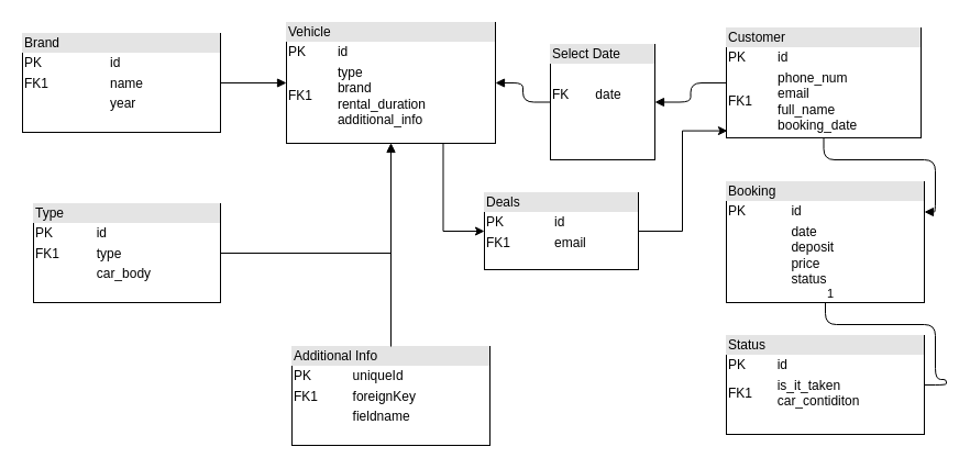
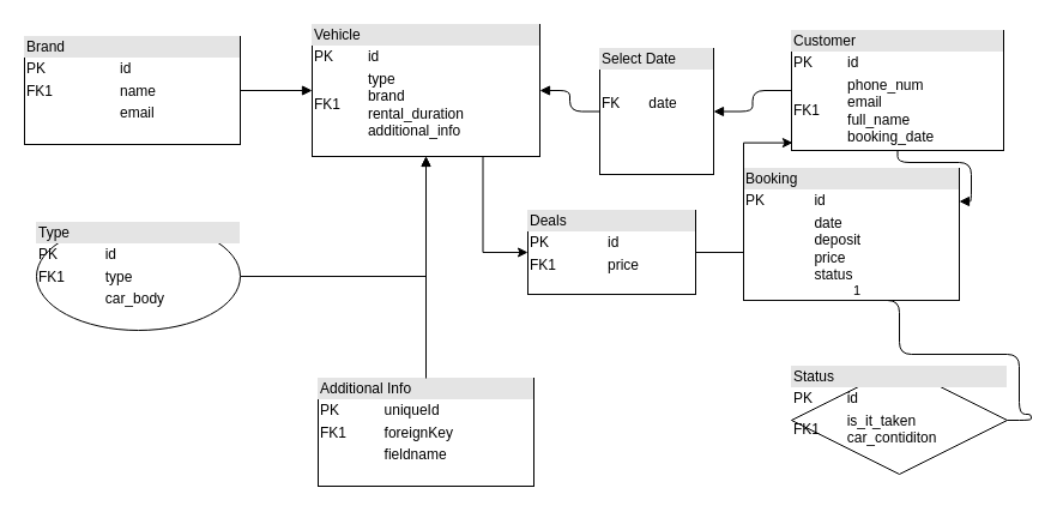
  <mxCell id="0" />
  <mxCell id="1" parent="0" />
  <mxCell id="2" style="edgeStyle=orthogonalEdgeStyle;rounded=0;orthogonalLoop=1;jettySize=auto;html=1;exitX=0.75;exitY=1;exitDx=0;exitDy=0;entryX=0;entryY=0.5;entryDx=0;entryDy=0;" edge="1" parent="1" source="3" target="20"><mxGeometry relative="1" as="geometry" /></mxCell>
  <mxCell id="3" value="&lt;div style=&quot;box-sizing: border-box ; width: 100% ; background: #e4e4e4 ; padding: 2px&quot;&gt;Vehicle&lt;/div&gt;&lt;table style=&quot;width: 100% ; font-size: 1em&quot; cellpadding=&quot;2&quot; cellspacing=&quot;0&quot;&gt;&lt;tbody&gt;&lt;tr&gt;&lt;td&gt;PK&lt;/td&gt;&lt;td&gt;id&lt;/td&gt;&lt;/tr&gt;&lt;tr&gt;&lt;td&gt;FK1&lt;/td&gt;&lt;td&gt;type&lt;br&gt;brand&lt;br&gt;rental_duration&lt;br&gt;additional_info&lt;br&gt;&lt;/td&gt;&lt;/tr&gt;&lt;tr&gt;&lt;td&gt;&lt;/td&gt;&lt;td&gt;&lt;br&gt;&lt;br&gt;&lt;/td&gt;&lt;/tr&gt;&lt;/tbody&gt;&lt;/table&gt;" style="verticalAlign=top;align=left;overflow=fill;html=1;" parent="1" vertex="1"><mxGeometry x="260" y="20" width="190" height="110" as="geometry" /></mxCell>
  <mxCell id="4" value="&lt;div style=&quot;box-sizing: border-box ; width: 100% ; background: #e4e4e4 ; padding: 2px&quot;&gt;Customer&lt;/div&gt;&lt;table style=&quot;width: 100% ; font-size: 1em&quot; cellpadding=&quot;2&quot; cellspacing=&quot;0&quot;&gt;&lt;tbody&gt;&lt;tr&gt;&lt;td&gt;PK&lt;/td&gt;&lt;td&gt;id&lt;/td&gt;&lt;/tr&gt;&lt;tr&gt;&lt;td&gt;FK1&lt;/td&gt;&lt;td&gt;phone_num&lt;br&gt;email&lt;br&gt;full_name&lt;br&gt;booking_date&lt;/td&gt;&lt;/tr&gt;&lt;tr&gt;&lt;td&gt;&lt;br&gt;&lt;/td&gt;&lt;td&gt;&lt;br&gt;&lt;/td&gt;&lt;/tr&gt;&lt;/tbody&gt;&lt;/table&gt;" style="verticalAlign=top;align=left;overflow=fill;html=1;" parent="1" vertex="1"><mxGeometry x="660" y="25" width="177" height="100" as="geometry" /></mxCell>
  <mxCell id="5" value="&lt;div style=&quot;box-sizing: border-box ; width: 100% ; background: #e4e4e4 ; padding: 2px&quot;&gt;Additional Info&lt;/div&gt;&lt;table style=&quot;width: 100% ; font-size: 1em&quot; cellpadding=&quot;2&quot; cellspacing=&quot;0&quot;&gt;&lt;tbody&gt;&lt;tr&gt;&lt;td&gt;PK&lt;/td&gt;&lt;td&gt;uniqueId&lt;/td&gt;&lt;/tr&gt;&lt;tr&gt;&lt;td&gt;FK1&lt;/td&gt;&lt;td&gt;foreignKey&lt;/td&gt;&lt;/tr&gt;&lt;tr&gt;&lt;td&gt;&lt;/td&gt;&lt;td&gt;fieldname&lt;/td&gt;&lt;/tr&gt;&lt;/tbody&gt;&lt;/table&gt;" style="verticalAlign=top;align=left;overflow=fill;html=1;" vertex="1" parent="1"><mxGeometry x="265" y="315" width="180" height="90" as="geometry" /></mxCell>
- <mxCell id="6" value="&lt;div style=&quot;box-sizing: border-box ; width: 100% ; background: #e4e4e4 ; padding: 2px&quot;&gt;Booking&lt;/div&gt;&lt;table style=&quot;width: 100% ; font-size: 1em&quot; cellpadding=&quot;2&quot; cellspacing=&quot;0&quot;&gt;&lt;tbody&gt;&lt;tr&gt;&lt;td&gt;PK&lt;/td&gt;&lt;td&gt;id&lt;/td&gt;&lt;/tr&gt;&lt;tr&gt;&lt;td&gt;&lt;br&gt;&lt;/td&gt;&lt;td&gt;date&lt;br&gt;deposit&lt;br&gt;price&lt;br&gt;status&lt;/td&gt;&lt;/tr&gt;&lt;/tbody&gt;&lt;/table&gt;" style="verticalAlign=top;align=left;overflow=fill;html=1;" vertex="1" parent="1"><mxGeometry x="660" y="165" width="180" height="110" as="geometry" /></mxCell>
+ <mxCell id="6" value="&lt;div style=&quot;box-sizing: border-box ; width: 100% ; background: #e4e4e4 ; padding: 2px&quot;&gt;Booking&lt;/div&gt;&lt;table style=&quot;width: 100% ; font-size: 1em&quot; cellpadding=&quot;2&quot; cellspacing=&quot;0&quot;&gt;&lt;tbody&gt;&lt;tr&gt;&lt;td&gt;PK&lt;/td&gt;&lt;td&gt;id&lt;/td&gt;&lt;/tr&gt;&lt;tr&gt;&lt;td&gt;&lt;br&gt;&lt;/td&gt;&lt;td&gt;date&lt;br&gt;deposit&lt;br&gt;price&lt;br&gt;status&lt;/td&gt;&lt;/tr&gt;&lt;/tbody&gt;&lt;/table&gt;" style="verticalAlign=top;align=left;overflow=fill;html=1;" vertex="1" parent="1"><mxGeometry x="620" y="140" width="180" height="110" as="geometry" /></mxCell>
  <mxCell id="7" value="" style="endArrow=block;endFill=1;html=1;edgeStyle=orthogonalEdgeStyle;align=left;verticalAlign=top;exitX=0.5;exitY=1;exitDx=0;exitDy=0;entryX=1;entryY=0.25;entryDx=0;entryDy=0;" edge="1" parent="1" source="4" target="6"><mxGeometry x="-1" relative="1" as="geometry"><mxPoint x="350" y="305" as="sourcePoint" /><mxPoint x="620" y="235" as="targetPoint" /></mxGeometry></mxCell>
- <mxCell id="8" value="&lt;div style=&quot;box-sizing: border-box ; width: 100% ; background: #e4e4e4 ; padding: 2px&quot;&gt;Status&lt;/div&gt;&lt;table style=&quot;width: 100% ; font-size: 1em&quot; cellpadding=&quot;2&quot; cellspacing=&quot;0&quot;&gt;&lt;tbody&gt;&lt;tr&gt;&lt;td&gt;PK&lt;/td&gt;&lt;td&gt;id&lt;/td&gt;&lt;/tr&gt;&lt;tr&gt;&lt;td&gt;FK1&lt;/td&gt;&lt;td&gt;is_it_taken&lt;br&gt;car_contiditon&lt;br&gt;&lt;/td&gt;&lt;/tr&gt;&lt;tr&gt;&lt;td&gt;&lt;/td&gt;&lt;td&gt;&lt;br&gt;&lt;/td&gt;&lt;/tr&gt;&lt;/tbody&gt;&lt;/table&gt;" style="verticalAlign=top;align=left;overflow=fill;html=1;" vertex="1" parent="1"><mxGeometry x="660" y="305" width="180" height="90" as="geometry" /></mxCell>
+ <mxCell id="8" value="&lt;div style=&quot;box-sizing: border-box ; width: 100% ; background: #e4e4e4 ; padding: 2px&quot;&gt;Status&lt;/div&gt;&lt;table style=&quot;width: 100% ; font-size: 1em&quot; cellpadding=&quot;2&quot; cellspacing=&quot;0&quot;&gt;&lt;tbody&gt;&lt;tr&gt;&lt;td&gt;PK&lt;/td&gt;&lt;td&gt;id&lt;/td&gt;&lt;/tr&gt;&lt;tr&gt;&lt;td&gt;FK1&lt;/td&gt;&lt;td&gt;is_it_taken&lt;br&gt;car_contiditon&lt;br&gt;&lt;/td&gt;&lt;/tr&gt;&lt;tr&gt;&lt;td&gt;&lt;/td&gt;&lt;td&gt;&lt;br&gt;&lt;/td&gt;&lt;/tr&gt;&lt;/tbody&gt;&lt;/table&gt;" style="rhombus;verticalAlign=top;align=left;overflow=fill;html=1;" vertex="1" parent="1"><mxGeometry x="660" y="305" width="180" height="90" as="geometry" /></mxCell>
  <mxCell id="9" value="" style="endArrow=none;endFill=1;html=1;edgeStyle=orthogonalEdgeStyle;align=left;verticalAlign=top;exitX=0.5;exitY=1;exitDx=0;exitDy=0;entryX=1;entryY=0.5;entryDx=0;entryDy=0;" edge="1" parent="1" source="6" target="8"><mxGeometry x="-1" relative="1" as="geometry"><mxPoint x="350" y="305" as="sourcePoint" /><mxPoint x="880" y="350" as="targetPoint" /><Array as="points"><mxPoint x="750" y="295" /><mxPoint x="850" y="295" /><mxPoint x="850" y="345" /><mxPoint x="860" y="345" /><mxPoint x="860" y="350" /></Array></mxGeometry></mxCell>
  <mxCell id="10" value="1" style="edgeLabel;resizable=0;html=1;align=left;verticalAlign=bottom;" connectable="0" vertex="1" parent="9"><mxGeometry x="-1" relative="1" as="geometry" /></mxCell>
  <mxCell id="11" value="&lt;div style=&quot;box-sizing: border-box ; width: 100% ; background: #e4e4e4 ; padding: 2px&quot;&gt;Select Date&lt;/div&gt;&lt;table style=&quot;width: 100% ; font-size: 1em&quot; cellpadding=&quot;2&quot; cellspacing=&quot;0&quot;&gt;&lt;tbody&gt;&lt;tr&gt;&lt;td&gt;&lt;br&gt;&lt;/td&gt;&lt;td&gt;&lt;br&gt;&lt;/td&gt;&lt;/tr&gt;&lt;tr&gt;&lt;td&gt;FK&lt;/td&gt;&lt;td&gt;date&lt;/td&gt;&lt;/tr&gt;&lt;tr&gt;&lt;td&gt;&lt;/td&gt;&lt;td&gt;&lt;br&gt;&lt;/td&gt;&lt;/tr&gt;&lt;/tbody&gt;&lt;/table&gt;" style="verticalAlign=top;align=left;overflow=fill;html=1;" vertex="1" parent="1"><mxGeometry x="500" y="40" width="95" height="105" as="geometry" /></mxCell>
  <mxCell id="12" value="" style="endArrow=block;endFill=1;html=1;edgeStyle=orthogonalEdgeStyle;align=left;verticalAlign=top;entryX=1;entryY=0.5;entryDx=0;entryDy=0;exitX=0;exitY=0.5;exitDx=0;exitDy=0;" edge="1" parent="1" source="4" target="11"><mxGeometry x="-1" relative="1" as="geometry"><mxPoint x="680" y="105" as="sourcePoint" /><mxPoint x="520" y="85" as="targetPoint" /></mxGeometry></mxCell>
  <mxCell id="13" value="" style="endArrow=block;endFill=1;html=1;edgeStyle=orthogonalEdgeStyle;align=left;verticalAlign=top;exitX=0;exitY=0.5;exitDx=0;exitDy=0;" edge="1" parent="1" source="11" target="3"><mxGeometry x="-1" relative="1" as="geometry"><mxPoint x="460" y="205" as="sourcePoint" /><mxPoint x="510" y="305" as="targetPoint" /></mxGeometry></mxCell>
- <mxCell id="14" value="&lt;div style=&quot;box-sizing: border-box ; width: 100% ; background: #e4e4e4 ; padding: 2px&quot;&gt;Brand&lt;/div&gt;&lt;table style=&quot;width: 100% ; font-size: 1em&quot; cellpadding=&quot;2&quot; cellspacing=&quot;0&quot;&gt;&lt;tbody&gt;&lt;tr&gt;&lt;td&gt;PK&lt;/td&gt;&lt;td&gt;id&lt;/td&gt;&lt;/tr&gt;&lt;tr&gt;&lt;td&gt;FK1&lt;/td&gt;&lt;td&gt;name&lt;/td&gt;&lt;/tr&gt;&lt;tr&gt;&lt;td&gt;&lt;/td&gt;&lt;td&gt;year&lt;/td&gt;&lt;/tr&gt;&lt;/tbody&gt;&lt;/table&gt;" style="verticalAlign=top;align=left;overflow=fill;html=1;" vertex="1" parent="1"><mxGeometry x="20" y="30" width="180" height="90" as="geometry" /></mxCell>
+ <mxCell id="14" value="&lt;div style=&quot;box-sizing: border-box ; width: 100% ; background: #e4e4e4 ; padding: 2px&quot;&gt;Brand&lt;/div&gt;&lt;table style=&quot;width: 100% ; font-size: 1em&quot; cellpadding=&quot;2&quot; cellspacing=&quot;0&quot;&gt;&lt;tbody&gt;&lt;tr&gt;&lt;td&gt;PK&lt;/td&gt;&lt;td&gt;id&lt;/td&gt;&lt;/tr&gt;&lt;tr&gt;&lt;td&gt;FK1&lt;/td&gt;&lt;td&gt;name&lt;/td&gt;&lt;/tr&gt;&lt;tr&gt;&lt;td&gt;&lt;/td&gt;&lt;td&gt;email&lt;/td&gt;&lt;/tr&gt;&lt;/tbody&gt;&lt;/table&gt;" style="verticalAlign=top;align=left;overflow=fill;html=1;" vertex="1" parent="1"><mxGeometry x="20" y="30" width="180" height="90" as="geometry" /></mxCell>
  <mxCell id="15" value="" style="endArrow=block;endFill=1;html=1;edgeStyle=orthogonalEdgeStyle;align=left;verticalAlign=top;" edge="1" parent="1" source="14" target="3"><mxGeometry x="-1" relative="1" as="geometry"><mxPoint x="300" y="185" as="sourcePoint" /><mxPoint x="460" y="185" as="targetPoint" /></mxGeometry></mxCell>
  <mxCell id="16" value="" style="endArrow=block;endFill=1;html=1;edgeStyle=orthogonalEdgeStyle;align=left;verticalAlign=top;" edge="1" parent="1" source="5" target="3"><mxGeometry x="-1" relative="1" as="geometry"><mxPoint x="344" y="195" as="sourcePoint" /><mxPoint x="504" y="195" as="targetPoint" /></mxGeometry></mxCell>
  <mxCell id="17" style="edgeStyle=orthogonalEdgeStyle;rounded=0;orthogonalLoop=1;jettySize=auto;html=1;" edge="1" parent="1" source="18" target="3"><mxGeometry relative="1" as="geometry" /></mxCell>
- <mxCell id="18" value="&lt;div style=&quot;box-sizing: border-box ; width: 100% ; background: #e4e4e4 ; padding: 2px&quot;&gt;Type&lt;/div&gt;&lt;table style=&quot;width: 100% ; font-size: 1em&quot; cellpadding=&quot;2&quot; cellspacing=&quot;0&quot;&gt;&lt;tbody&gt;&lt;tr&gt;&lt;td&gt;PK&lt;/td&gt;&lt;td&gt;id&lt;/td&gt;&lt;/tr&gt;&lt;tr&gt;&lt;td&gt;FK1&lt;/td&gt;&lt;td&gt;type&lt;/td&gt;&lt;/tr&gt;&lt;tr&gt;&lt;td&gt;&lt;/td&gt;&lt;td&gt;car_body&lt;/td&gt;&lt;/tr&gt;&lt;/tbody&gt;&lt;/table&gt;" style="verticalAlign=top;align=left;overflow=fill;html=1;" vertex="1" parent="1"><mxGeometry x="30" y="185" width="170" height="90" as="geometry" /></mxCell>
+ <mxCell id="18" value="&lt;div style=&quot;box-sizing: border-box ; width: 100% ; background: #e4e4e4 ; padding: 2px&quot;&gt;Type&lt;/div&gt;&lt;table style=&quot;width: 100% ; font-size: 1em&quot; cellpadding=&quot;2&quot; cellspacing=&quot;0&quot;&gt;&lt;tbody&gt;&lt;tr&gt;&lt;td&gt;PK&lt;/td&gt;&lt;td&gt;id&lt;/td&gt;&lt;/tr&gt;&lt;tr&gt;&lt;td&gt;FK1&lt;/td&gt;&lt;td&gt;type&lt;/td&gt;&lt;/tr&gt;&lt;tr&gt;&lt;td&gt;&lt;/td&gt;&lt;td&gt;car_body&lt;/td&gt;&lt;/tr&gt;&lt;/tbody&gt;&lt;/table&gt;" style="ellipse;verticalAlign=top;align=left;overflow=fill;html=1;" vertex="1" parent="1"><mxGeometry x="30" y="185" width="170" height="90" as="geometry" /></mxCell>
  <mxCell id="19" style="edgeStyle=orthogonalEdgeStyle;rounded=0;orthogonalLoop=1;jettySize=auto;html=1;exitX=1;exitY=0.5;exitDx=0;exitDy=0;entryX=0.005;entryY=0.936;entryDx=0;entryDy=0;entryPerimeter=0;" edge="1" parent="1" source="20" target="4"><mxGeometry relative="1" as="geometry" /></mxCell>
- <mxCell id="20" value="&lt;div style=&quot;box-sizing: border-box ; width: 100% ; background: #e4e4e4 ; padding: 2px&quot;&gt;Deals&lt;/div&gt;&lt;table style=&quot;width: 100% ; font-size: 1em&quot; cellpadding=&quot;2&quot; cellspacing=&quot;0&quot;&gt;&lt;tbody&gt;&lt;tr&gt;&lt;td&gt;PK&lt;/td&gt;&lt;td&gt;id&lt;/td&gt;&lt;/tr&gt;&lt;tr&gt;&lt;td&gt;FK1&lt;/td&gt;&lt;td&gt;email&lt;/td&gt;&lt;/tr&gt;&lt;tr&gt;&lt;td&gt;&lt;/td&gt;&lt;td&gt;&lt;br&gt;&lt;/td&gt;&lt;/tr&gt;&lt;/tbody&gt;&lt;/table&gt;" style="verticalAlign=top;align=left;overflow=fill;html=1;" vertex="1" parent="1"><mxGeometry x="440" y="175" width="140" height="70" as="geometry" /></mxCell>
+ <mxCell id="20" value="&lt;div style=&quot;box-sizing: border-box ; width: 100% ; background: #e4e4e4 ; padding: 2px&quot;&gt;Deals&lt;/div&gt;&lt;table style=&quot;width: 100% ; font-size: 1em&quot; cellpadding=&quot;2&quot; cellspacing=&quot;0&quot;&gt;&lt;tbody&gt;&lt;tr&gt;&lt;td&gt;PK&lt;/td&gt;&lt;td&gt;id&lt;/td&gt;&lt;/tr&gt;&lt;tr&gt;&lt;td&gt;FK1&lt;/td&gt;&lt;td&gt;price&lt;/td&gt;&lt;/tr&gt;&lt;tr&gt;&lt;td&gt;&lt;/td&gt;&lt;td&gt;&lt;br&gt;&lt;/td&gt;&lt;/tr&gt;&lt;/tbody&gt;&lt;/table&gt;" style="verticalAlign=top;align=left;overflow=fill;html=1;" vertex="1" parent="1"><mxGeometry x="440" y="175" width="140" height="70" as="geometry" /></mxCell>
